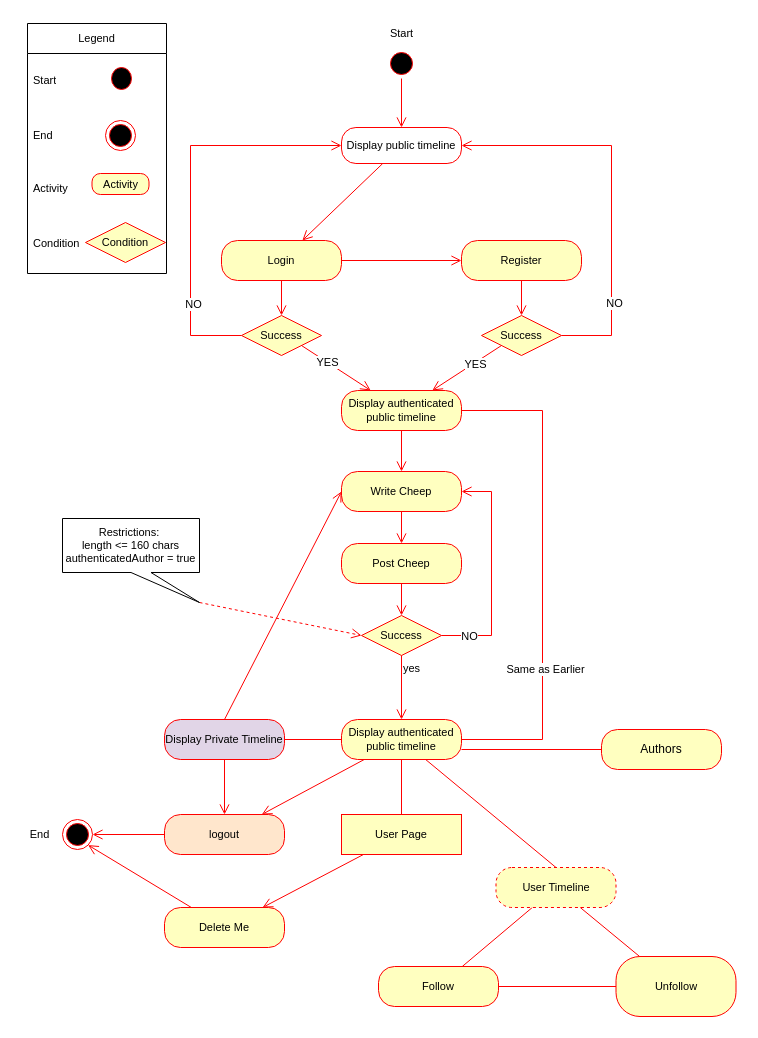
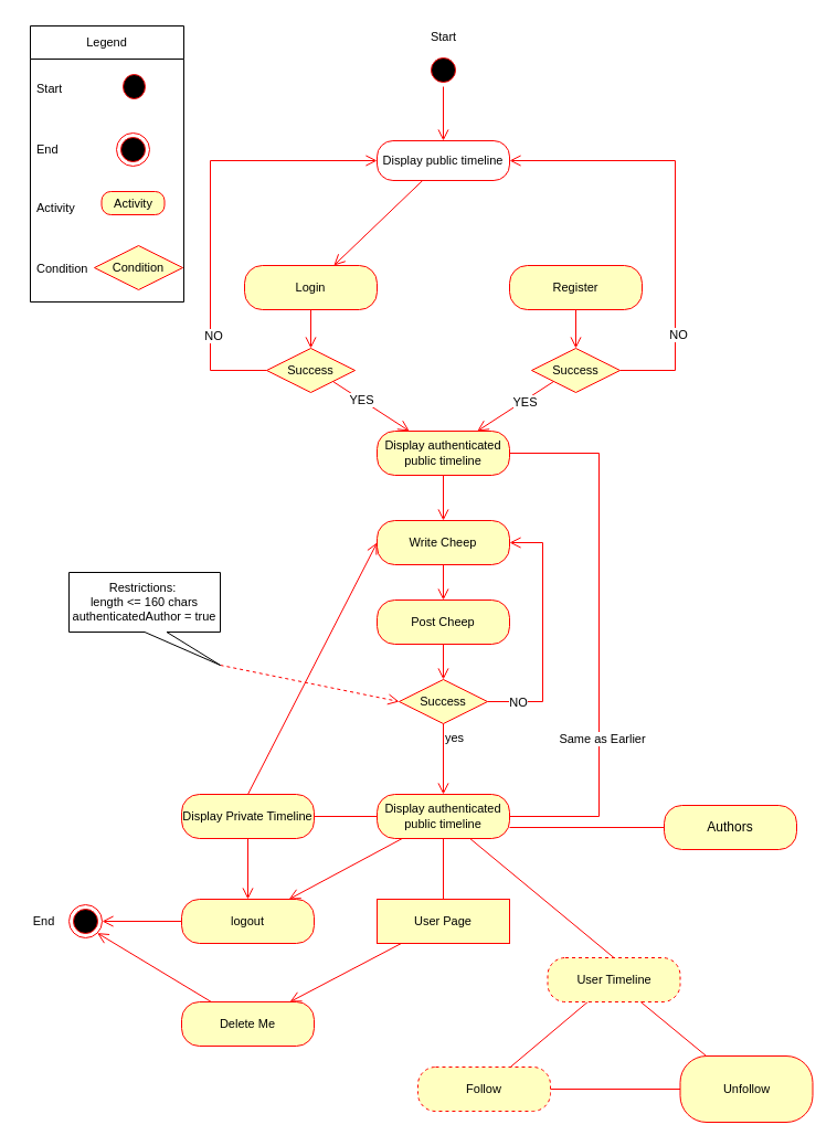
  <mxCell id="0" />
  <mxCell id="1" parent="0" />
  <mxCell id="2" value="" style="ellipse;html=1;shape=startState;fillColor=#000000;strokeColor=#ff0000;fontFamily=Helvetica;fontSize=11;fontColor=default;" parent="1" vertex="1"><mxGeometry x="386" y="48" width="30" height="30" as="geometry" /></mxCell>
  <mxCell id="3" value="" style="edgeStyle=orthogonalEdgeStyle;html=1;verticalAlign=bottom;endArrow=open;endSize=8;strokeColor=#ff0000;rounded=0;labelBackgroundColor=default;align=center;fontFamily=Helvetica;fontSize=11;fontColor=default;shape=connector;" parent="1" source="2" target="5" edge="1"><mxGeometry relative="1" as="geometry"><mxPoint x="401" y="114" as="targetPoint" /></mxGeometry></mxCell>
  <mxCell id="4" style="shape=connector;rounded=0;orthogonalLoop=1;jettySize=auto;html=1;labelBackgroundColor=default;strokeColor=#ff0000;align=center;verticalAlign=bottom;fontFamily=Helvetica;fontSize=11;fontColor=default;endArrow=open;endSize=8;" parent="1" source="5" target="8" edge="1"><mxGeometry relative="1" as="geometry" /></mxCell>
  <mxCell id="5" value="Display public timeline" style="rounded=1;whiteSpace=wrap;html=1;arcSize=40;fontColor=#000000;fillColor=#ffffff;strokeColor=#ff0000;fontFamily=Helvetica;fontSize=11;" parent="1" vertex="1"><mxGeometry x="341" y="127" width="120" height="36" as="geometry" /></mxCell>
  <mxCell id="6" style="edgeStyle=none;shape=connector;rounded=0;orthogonalLoop=1;jettySize=auto;html=1;entryX=0.5;entryY=0;entryDx=0;entryDy=0;labelBackgroundColor=default;strokeColor=#ff0000;align=center;verticalAlign=bottom;fontFamily=Helvetica;fontSize=11;fontColor=default;endArrow=open;endSize=8;" parent="1" source="8" target="21" edge="1"><mxGeometry relative="1" as="geometry" /></mxCell>
- <mxCell id="7" style="edgeStyle=orthogonalEdgeStyle;rounded=0;orthogonalLoop=1;jettySize=auto;html=1;endArrow=open;verticalAlign=bottom;strokeColor=#ff0000;endSize=8;" edge="1" parent="1" source="8" target="10"><mxGeometry relative="1" as="geometry" /></mxCell>
  <mxCell id="8" value="Login" style="rounded=1;whiteSpace=wrap;html=1;arcSize=40;fontColor=#000000;fillColor=#ffffc0;strokeColor=#ff0000;fontFamily=Helvetica;fontSize=11;" parent="1" vertex="1"><mxGeometry x="221" y="240" width="120" height="40" as="geometry" /></mxCell>
  <mxCell id="9" style="edgeStyle=none;shape=connector;rounded=0;orthogonalLoop=1;jettySize=auto;html=1;labelBackgroundColor=default;strokeColor=#ff0000;align=center;verticalAlign=bottom;fontFamily=Helvetica;fontSize=11;fontColor=default;endArrow=open;endSize=8;" parent="1" source="10" target="16" edge="1"><mxGeometry relative="1" as="geometry" /></mxCell>
  <mxCell id="10" value="Register" style="rounded=1;whiteSpace=wrap;html=1;arcSize=40;fontColor=#000000;fillColor=#ffffc0;strokeColor=#ff0000;fontFamily=Helvetica;fontSize=11;" parent="1" vertex="1"><mxGeometry x="461" y="240" width="120" height="40" as="geometry" /></mxCell>
  <mxCell id="11" value="Start" style="text;html=1;align=center;verticalAlign=middle;resizable=0;points=[];autosize=1;strokeColor=none;fillColor=none;fontSize=11;fontFamily=Helvetica;fontColor=default;" parent="1" vertex="1"><mxGeometry x="380.5" y="20" width="41" height="25" as="geometry" /></mxCell>
  <mxCell id="12" style="edgeStyle=orthogonalEdgeStyle;shape=connector;rounded=0;orthogonalLoop=1;jettySize=auto;html=1;exitX=1;exitY=0.5;exitDx=0;exitDy=0;labelBackgroundColor=default;strokeColor=#ff0000;align=center;verticalAlign=bottom;fontFamily=Helvetica;fontSize=11;fontColor=default;endArrow=open;endSize=8;" parent="1" source="16" target="5" edge="1"><mxGeometry relative="1" as="geometry"><Array as="points"><mxPoint x="611" y="335" /><mxPoint x="611" y="145" /></Array></mxGeometry></mxCell>
  <mxCell id="13" value="NO" style="edgeLabel;html=1;align=center;verticalAlign=middle;resizable=0;points=[];fontSize=11;fontFamily=Helvetica;fontColor=default;" parent="12" vertex="1" connectable="0"><mxGeometry x="-0.572" y="-2" relative="1" as="geometry"><mxPoint as="offset" /></mxGeometry></mxCell>
  <mxCell id="14" style="edgeStyle=none;shape=connector;rounded=0;orthogonalLoop=1;jettySize=auto;html=1;exitX=0;exitY=1;exitDx=0;exitDy=0;labelBackgroundColor=default;strokeColor=#ff0000;align=center;verticalAlign=bottom;fontFamily=Helvetica;fontSize=11;fontColor=default;endArrow=open;endSize=8;" parent="1" source="16" target="22" edge="1"><mxGeometry relative="1" as="geometry" /></mxCell>
  <mxCell id="15" value="YES" style="edgeLabel;html=1;align=center;verticalAlign=middle;resizable=0;points=[];fontSize=11;fontFamily=Helvetica;fontColor=default;" parent="14" vertex="1" connectable="0"><mxGeometry x="-0.228" y="1" relative="1" as="geometry"><mxPoint as="offset" /></mxGeometry></mxCell>
  <mxCell id="16" value="Success" style="rhombus;whiteSpace=wrap;html=1;fontColor=#000000;fillColor=#ffffc0;strokeColor=#ff0000;fontFamily=Helvetica;fontSize=11;" parent="1" vertex="1"><mxGeometry x="481" y="315" width="80" height="40" as="geometry" /></mxCell>
  <mxCell id="17" style="edgeStyle=orthogonalEdgeStyle;shape=connector;rounded=0;orthogonalLoop=1;jettySize=auto;html=1;labelBackgroundColor=default;strokeColor=#ff0000;align=center;verticalAlign=bottom;fontFamily=Helvetica;fontSize=11;fontColor=default;endArrow=open;endSize=8;" parent="1" source="21" target="5" edge="1"><mxGeometry relative="1" as="geometry"><Array as="points"><mxPoint x="190" y="335" /><mxPoint x="190" y="145" /></Array></mxGeometry></mxCell>
  <mxCell id="18" value="NO" style="edgeLabel;html=1;align=center;verticalAlign=middle;resizable=0;points=[];fontSize=11;fontFamily=Helvetica;fontColor=default;" parent="17" vertex="1" connectable="0"><mxGeometry x="-0.575" y="-2" relative="1" as="geometry"><mxPoint as="offset" /></mxGeometry></mxCell>
  <mxCell id="19" style="edgeStyle=none;shape=connector;rounded=0;orthogonalLoop=1;jettySize=auto;html=1;exitX=1;exitY=1;exitDx=0;exitDy=0;labelBackgroundColor=default;strokeColor=#ff0000;align=center;verticalAlign=bottom;fontFamily=Helvetica;fontSize=11;fontColor=default;endArrow=open;endSize=8;" parent="1" source="21" target="22" edge="1"><mxGeometry relative="1" as="geometry" /></mxCell>
  <mxCell id="20" value="YES" style="edgeLabel;html=1;align=center;verticalAlign=middle;resizable=0;points=[];fontSize=11;fontFamily=Helvetica;fontColor=default;" parent="19" vertex="1" connectable="0"><mxGeometry x="-0.265" relative="1" as="geometry"><mxPoint as="offset" /></mxGeometry></mxCell>
  <mxCell id="21" value="Success" style="rhombus;whiteSpace=wrap;html=1;fontColor=#000000;fillColor=#ffffc0;strokeColor=#ff0000;fontFamily=Helvetica;fontSize=11;" parent="1" vertex="1"><mxGeometry x="241" y="315" width="80" height="40" as="geometry" /></mxCell>
  <mxCell id="22" value="Display authenticated public timeline" style="rounded=1;whiteSpace=wrap;html=1;arcSize=40;fontColor=#000000;fillColor=#ffffc0;strokeColor=#ff0000;fontFamily=Helvetica;fontSize=11;" parent="1" vertex="1"><mxGeometry x="341" y="390" width="120" height="40" as="geometry" /></mxCell>
  <mxCell id="23" value="" style="edgeStyle=orthogonalEdgeStyle;html=1;verticalAlign=bottom;endArrow=open;endSize=8;strokeColor=#ff0000;rounded=0;labelBackgroundColor=default;align=center;fontFamily=Helvetica;fontSize=11;fontColor=default;shape=connector;" parent="1" source="22" target="24" edge="1"><mxGeometry relative="1" as="geometry"><mxPoint x="401" y="490" as="targetPoint" /></mxGeometry></mxCell>
  <mxCell id="24" value="Write Cheep" style="rounded=1;whiteSpace=wrap;html=1;arcSize=40;fontColor=#000000;fillColor=#ffffc0;strokeColor=#ff0000;fontFamily=Helvetica;fontSize=11;" parent="1" vertex="1"><mxGeometry x="341" y="471" width="120" height="40" as="geometry" /></mxCell>
  <mxCell id="25" value="" style="edgeStyle=orthogonalEdgeStyle;html=1;verticalAlign=bottom;endArrow=open;endSize=8;strokeColor=#ff0000;rounded=0;labelBackgroundColor=default;align=center;fontFamily=Helvetica;fontSize=11;fontColor=default;shape=connector;" parent="1" source="24" target="26" edge="1"><mxGeometry relative="1" as="geometry"><mxPoint x="401" y="607" as="targetPoint" /></mxGeometry></mxCell>
  <mxCell id="26" value="Post Cheep" style="rounded=1;whiteSpace=wrap;html=1;arcSize=40;fontColor=#000000;fillColor=#ffffc0;strokeColor=#ff0000;fontFamily=Helvetica;fontSize=11;" parent="1" vertex="1"><mxGeometry x="341" y="543" width="120" height="40" as="geometry" /></mxCell>
  <mxCell id="27" value="" style="edgeStyle=orthogonalEdgeStyle;html=1;verticalAlign=bottom;endArrow=open;endSize=8;strokeColor=#ff0000;rounded=0;labelBackgroundColor=default;align=center;fontFamily=Helvetica;fontSize=11;fontColor=default;shape=connector;" parent="1" source="26" target="28" edge="1"><mxGeometry relative="1" as="geometry"><mxPoint x="401" y="756" as="targetPoint" /></mxGeometry></mxCell>
  <mxCell id="28" value="Success" style="rhombus;whiteSpace=wrap;html=1;fontColor=#000000;fillColor=#ffffc0;strokeColor=#ff0000;fontFamily=Helvetica;fontSize=11;" parent="1" vertex="1"><mxGeometry x="361" y="615" width="80" height="40" as="geometry" /></mxCell>
  <mxCell id="29" value="" style="edgeStyle=orthogonalEdgeStyle;html=1;align=left;verticalAlign=bottom;endArrow=open;endSize=8;strokeColor=#ff0000;rounded=0;labelBackgroundColor=default;fontFamily=Helvetica;fontSize=11;fontColor=default;shape=connector;entryX=1;entryY=0.5;entryDx=0;entryDy=0;" parent="1" source="28" target="24" edge="1"><mxGeometry x="-0.552" y="-99" relative="1" as="geometry"><mxPoint x="541" y="783" as="targetPoint" /><Array as="points"><mxPoint x="491" y="635" /><mxPoint x="491" y="491" /></Array><mxPoint x="-1" y="15" as="offset" /></mxGeometry></mxCell>
  <mxCell id="30" value="NO" style="edgeLabel;html=1;align=center;verticalAlign=middle;resizable=0;points=[];fontSize=11;fontFamily=Helvetica;fontColor=default;" parent="29" vertex="1" connectable="0"><mxGeometry x="-0.741" y="-5" relative="1" as="geometry"><mxPoint x="-2" y="-5" as="offset" /></mxGeometry></mxCell>
  <mxCell id="31" value="yes" style="edgeStyle=orthogonalEdgeStyle;html=1;align=left;verticalAlign=top;endArrow=open;endSize=8;strokeColor=#ff0000;rounded=0;labelBackgroundColor=default;fontFamily=Helvetica;fontSize=11;fontColor=default;shape=connector;" parent="1" source="28" target="41" edge="1"><mxGeometry x="-1" relative="1" as="geometry"><mxPoint x="401" y="863" as="targetPoint" /></mxGeometry></mxCell>
  <mxCell id="32" style="edgeStyle=none;shape=connector;rounded=0;orthogonalLoop=1;jettySize=auto;html=1;labelBackgroundColor=default;strokeColor=#ff0000;align=center;verticalAlign=bottom;fontFamily=Helvetica;fontSize=11;fontColor=default;endArrow=open;endSize=8;exitX=0;exitY=0;exitDx=137;exitDy=84.0;exitPerimeter=0;entryX=0;entryY=0.5;entryDx=0;entryDy=0;dashed=1;" parent="1" source="33" target="28" edge="1"><mxGeometry relative="1" as="geometry" /></mxCell>
  <mxCell id="33" value="Restrictions:&amp;nbsp;&lt;br&gt;length &amp;lt;= 160 chars&lt;br&gt;authenticatedAuthor = true" style="shape=callout;whiteSpace=wrap;html=1;perimeter=calloutPerimeter;fontFamily=Helvetica;fontSize=11;fontColor=default;position2=1;" parent="1" vertex="1"><mxGeometry x="62" y="518" width="137" height="84" as="geometry" /></mxCell>
  <mxCell id="34" style="edgeStyle=orthogonalEdgeStyle;shape=connector;rounded=0;orthogonalLoop=1;jettySize=auto;html=1;labelBackgroundColor=default;strokeColor=#ff0000;align=center;verticalAlign=bottom;fontFamily=Helvetica;fontSize=11;fontColor=default;endArrow=none;endSize=8;endFill=0;" parent="1" source="41" target="22" edge="1"><mxGeometry relative="1" as="geometry"><mxPoint x="645" y="400" as="targetPoint" /><Array as="points"><mxPoint x="542" y="739" /><mxPoint x="542" y="410" /></Array></mxGeometry></mxCell>
  <mxCell id="35" value="Same as Earlier" style="edgeLabel;html=1;align=center;verticalAlign=middle;resizable=0;points=[];fontSize=11;fontFamily=Helvetica;fontColor=default;" parent="34" vertex="1" connectable="0"><mxGeometry x="-0.381" y="-2" relative="1" as="geometry"><mxPoint as="offset" /></mxGeometry></mxCell>
  <mxCell id="36" style="edgeStyle=none;shape=connector;rounded=0;orthogonalLoop=1;jettySize=auto;html=1;labelBackgroundColor=default;strokeColor=#ff0000;align=center;verticalAlign=bottom;fontFamily=Helvetica;fontSize=11;fontColor=default;endArrow=open;endSize=8;" parent="1" source="41" target="43" edge="1"><mxGeometry relative="1" as="geometry" /></mxCell>
  <mxCell id="37" style="edgeStyle=none;shape=connector;rounded=0;orthogonalLoop=1;jettySize=auto;html=1;labelBackgroundColor=default;strokeColor=#ff0000;align=center;verticalAlign=bottom;fontFamily=Helvetica;fontSize=11;fontColor=default;endArrow=none;endSize=8;endFill=0;" parent="1" source="41" target="48" edge="1"><mxGeometry relative="1" as="geometry" /></mxCell>
  <mxCell id="38" style="edgeStyle=none;shape=connector;rounded=0;orthogonalLoop=1;jettySize=auto;html=1;entryX=0.5;entryY=0;entryDx=0;entryDy=0;labelBackgroundColor=default;strokeColor=#ff0000;align=center;verticalAlign=bottom;fontFamily=Helvetica;fontSize=11;fontColor=default;endArrow=none;endSize=8;endFill=0;" parent="1" source="41" target="50" edge="1"><mxGeometry relative="1" as="geometry" /></mxCell>
  <mxCell id="39" style="edgeStyle=none;shape=connector;rounded=0;orthogonalLoop=1;jettySize=auto;html=1;entryX=0.5;entryY=0;entryDx=0;entryDy=0;labelBackgroundColor=default;strokeColor=#ff0000;align=center;verticalAlign=bottom;fontFamily=Helvetica;fontSize=11;fontColor=default;endArrow=none;endSize=8;endFill=0;" parent="1" source="41" target="52" edge="1"><mxGeometry relative="1" as="geometry" /></mxCell>
  <mxCell id="40" style="rounded=0;orthogonalLoop=1;jettySize=auto;html=1;exitX=1;exitY=0.75;exitDx=0;exitDy=0;endArrow=none;verticalAlign=bottom;strokeColor=#ff0000;endSize=8;endFill=0;" edge="1" parent="1" source="41" target="59"><mxGeometry relative="1" as="geometry" /></mxCell>
  <mxCell id="41" value="Display authenticated public timeline" style="rounded=1;whiteSpace=wrap;html=1;arcSize=40;fontColor=#000000;fillColor=#ffffc0;strokeColor=#ff0000;fontFamily=Helvetica;fontSize=11;" parent="1" vertex="1"><mxGeometry x="341" y="719" width="120" height="40" as="geometry" /></mxCell>
  <mxCell id="42" style="edgeStyle=none;shape=connector;rounded=0;orthogonalLoop=1;jettySize=auto;html=1;labelBackgroundColor=default;strokeColor=#ff0000;align=center;verticalAlign=bottom;fontFamily=Helvetica;fontSize=11;fontColor=default;endArrow=open;endSize=8;" parent="1" source="43" target="44" edge="1"><mxGeometry relative="1" as="geometry" /></mxCell>
- <mxCell id="43" value="logout" style="rounded=1;whiteSpace=wrap;html=1;arcSize=40;fontColor=#000000;fillColor=#ffe6cc;strokeColor=#ff0000;fontFamily=Helvetica;fontSize=11;" parent="1" vertex="1"><mxGeometry x="164" y="814" width="120" height="40" as="geometry" /></mxCell>
+ <mxCell id="43" value="logout" style="rounded=1;whiteSpace=wrap;html=1;arcSize=40;fontColor=#000000;fillColor=#ffffc0;strokeColor=#ff0000;fontFamily=Helvetica;fontSize=11;" parent="1" vertex="1"><mxGeometry x="164" y="814" width="120" height="40" as="geometry" /></mxCell>
  <mxCell id="44" value="" style="ellipse;html=1;shape=endState;fillColor=#000000;strokeColor=#ff0000;fontFamily=Helvetica;fontSize=11;fontColor=default;" parent="1" vertex="1"><mxGeometry x="62" y="819" width="30" height="30" as="geometry" /></mxCell>
  <mxCell id="45" value="End" style="text;html=1;align=center;verticalAlign=middle;resizable=0;points=[];autosize=1;strokeColor=none;fillColor=none;fontSize=11;fontFamily=Helvetica;fontColor=default;" parent="1" vertex="1"><mxGeometry x="20" y="821.5" width="38" height="25" as="geometry" /></mxCell>
  <mxCell id="46" style="edgeStyle=none;shape=connector;rounded=0;orthogonalLoop=1;jettySize=auto;html=1;labelBackgroundColor=default;strokeColor=#ff0000;align=center;verticalAlign=bottom;fontFamily=Helvetica;fontSize=11;fontColor=default;endArrow=open;endSize=8;" parent="1" source="48" target="43" edge="1"><mxGeometry relative="1" as="geometry" /></mxCell>
  <mxCell id="47" style="edgeStyle=none;shape=connector;rounded=0;orthogonalLoop=1;jettySize=auto;html=1;exitX=0.5;exitY=0;exitDx=0;exitDy=0;entryX=0;entryY=0.5;entryDx=0;entryDy=0;labelBackgroundColor=default;strokeColor=#ff0000;align=center;verticalAlign=bottom;fontFamily=Helvetica;fontSize=11;fontColor=default;endArrow=open;endSize=8;" parent="1" source="48" target="24" edge="1"><mxGeometry relative="1" as="geometry" /></mxCell>
- <mxCell id="48" value="Display Private Timeline" style="rounded=1;whiteSpace=wrap;html=1;arcSize=40;fontColor=#000000;fillColor=#e1d5e7;strokeColor=#ff0000;fontFamily=Helvetica;fontSize=11;" parent="1" vertex="1"><mxGeometry x="164" y="719" width="120" height="40" as="geometry" /></mxCell>
+ <mxCell id="48" value="Display Private Timeline" style="rounded=1;whiteSpace=wrap;html=1;arcSize=40;fontColor=#000000;fillColor=#ffffc0;strokeColor=#ff0000;fontFamily=Helvetica;fontSize=11;" parent="1" vertex="1"><mxGeometry x="164" y="719" width="120" height="40" as="geometry" /></mxCell>
  <mxCell id="49" value="" style="edgeStyle=none;shape=connector;rounded=0;orthogonalLoop=1;jettySize=auto;html=1;labelBackgroundColor=default;strokeColor=#ff0000;align=center;verticalAlign=bottom;fontFamily=Helvetica;fontSize=11;fontColor=default;endArrow=none;endSize=8;endFill=0;" parent="1" source="50" target="56" edge="1"><mxGeometry relative="1" as="geometry" /></mxCell>
  <mxCell id="50" value="User Timeline" style="rounded=1;whiteSpace=wrap;html=1;arcSize=40;fontColor=#000000;fillColor=#ffffc0;strokeColor=#ff0000;fontFamily=Helvetica;fontSize=11;dashed=1;" parent="1" vertex="1"><mxGeometry x="495.5" y="867" width="120" height="40" as="geometry" /></mxCell>
  <mxCell id="51" style="edgeStyle=none;shape=connector;rounded=0;orthogonalLoop=1;jettySize=auto;html=1;labelBackgroundColor=default;strokeColor=#ff0000;align=center;verticalAlign=bottom;fontFamily=Helvetica;fontSize=11;fontColor=default;endArrow=open;endSize=8;" parent="1" source="52" target="54" edge="1"><mxGeometry relative="1" as="geometry" /></mxCell>
  <mxCell id="52" value="User Page" style="whiteSpace=wrap;html=1;arcSize=40;fontColor=#000000;fillColor=#ffffc0;strokeColor=#ff0000;fontFamily=Helvetica;fontSize=11;rounded=0;" parent="1" vertex="1"><mxGeometry x="341" y="814" width="120" height="40" as="geometry" /></mxCell>
  <mxCell id="53" style="edgeStyle=none;shape=connector;rounded=0;orthogonalLoop=1;jettySize=auto;html=1;entryX=1;entryY=1;entryDx=0;entryDy=0;labelBackgroundColor=default;strokeColor=#ff0000;align=center;verticalAlign=bottom;fontFamily=Helvetica;fontSize=11;fontColor=default;endArrow=open;endSize=8;" parent="1" source="54" target="44" edge="1"><mxGeometry relative="1" as="geometry" /></mxCell>
  <mxCell id="54" value="Delete Me" style="rounded=1;whiteSpace=wrap;html=1;arcSize=40;fontColor=#000000;fillColor=#ffffc0;strokeColor=#ff0000;fontFamily=Helvetica;fontSize=11;" parent="1" vertex="1"><mxGeometry x="164" y="907" width="120" height="40" as="geometry" /></mxCell>
  <mxCell id="55" value="" style="edgeStyle=none;shape=connector;rounded=0;orthogonalLoop=1;jettySize=auto;html=1;labelBackgroundColor=default;strokeColor=#ff0000;align=center;verticalAlign=bottom;fontFamily=Helvetica;fontSize=11;fontColor=default;endArrow=none;endSize=8;endFill=0;" parent="1" source="56" target="58" edge="1"><mxGeometry relative="1" as="geometry" /></mxCell>
- <mxCell id="56" value="Follow" style="rounded=1;whiteSpace=wrap;html=1;arcSize=40;fontColor=#000000;fillColor=#ffffc0;strokeColor=#ff0000;fontFamily=Helvetica;fontSize=11;" parent="1" vertex="1"><mxGeometry x="378" y="966" width="120" height="40" as="geometry" /></mxCell>
+ <mxCell id="56" value="Follow" style="rounded=1;whiteSpace=wrap;html=1;arcSize=40;fontColor=#000000;fillColor=#ffffc0;strokeColor=#ff0000;fontFamily=Helvetica;fontSize=11;dashed=1;" parent="1" vertex="1"><mxGeometry x="378" y="966" width="120" height="40" as="geometry" /></mxCell>
  <mxCell id="57" style="edgeStyle=none;shape=connector;rounded=0;orthogonalLoop=1;jettySize=auto;html=1;labelBackgroundColor=default;strokeColor=#ff0000;align=center;verticalAlign=bottom;fontFamily=Helvetica;fontSize=11;fontColor=default;endArrow=none;endSize=8;endFill=0;" parent="1" source="58" target="50" edge="1"><mxGeometry relative="1" as="geometry" /></mxCell>
  <mxCell id="58" value="Unfollow" style="whiteSpace=wrap;html=1;fontSize=11;fillColor=#ffffc0;strokeColor=#ff0000;fontColor=#000000;rounded=1;arcSize=40;" parent="1" vertex="1"><mxGeometry x="615.5" y="956" width="120" height="60" as="geometry" /></mxCell>
  <mxCell id="59" value="Authors" style="rounded=1;whiteSpace=wrap;html=1;arcSize=40;fontColor=#000000;fillColor=#ffffc0;strokeColor=#ff0000;" vertex="1" parent="1"><mxGeometry x="601" y="729" width="120" height="40" as="geometry" /></mxCell>
  <mxCell id="60" value="Legend" style="swimlane;fontStyle=0;childLayout=stackLayout;horizontal=1;startSize=30;horizontalStack=0;resizeParent=1;resizeParentMax=0;resizeLast=0;collapsible=1;marginBottom=0;whiteSpace=wrap;html=1;fontFamily=Helvetica;fontSize=11;fontColor=default;movable=1;resizable=1;rotatable=1;deletable=1;editable=1;locked=0;connectable=1;" vertex="1" parent="1"><mxGeometry x="27" y="23" width="139" height="250" as="geometry" /></mxCell>
  <mxCell id="61" value="Start" style="text;strokeColor=none;fillColor=none;align=left;verticalAlign=middle;spacingLeft=4;spacingRight=4;overflow=hidden;points=[[0,0.5],[1,0.5]];portConstraint=eastwest;rotatable=1;whiteSpace=wrap;html=1;fontSize=11;fontFamily=Helvetica;fontColor=default;movable=1;resizable=1;deletable=1;editable=1;locked=0;connectable=1;" vertex="1" parent="60"><mxGeometry y="30" width="139" height="54" as="geometry" /></mxCell>
  <mxCell id="62" value="End" style="text;strokeColor=none;fillColor=none;align=left;verticalAlign=middle;spacingLeft=4;spacingRight=4;overflow=hidden;points=[[0,0.5],[1,0.5]];portConstraint=eastwest;rotatable=1;whiteSpace=wrap;html=1;fontSize=11;fontFamily=Helvetica;fontColor=default;movable=1;resizable=1;deletable=1;editable=1;locked=0;connectable=1;" vertex="1" parent="60"><mxGeometry y="84" width="139" height="56" as="geometry" /></mxCell>
  <mxCell id="63" value="Activity" style="text;strokeColor=none;fillColor=none;align=left;verticalAlign=middle;spacingLeft=4;spacingRight=4;overflow=hidden;points=[[0,0.5],[1,0.5]];portConstraint=eastwest;rotatable=1;whiteSpace=wrap;html=1;fontSize=11;fontFamily=Helvetica;fontColor=default;movable=1;resizable=1;deletable=1;editable=1;locked=0;connectable=1;" vertex="1" parent="60"><mxGeometry y="140" width="139" height="50" as="geometry" /></mxCell>
  <mxCell id="64" value="Condition" style="text;strokeColor=none;fillColor=none;align=left;verticalAlign=middle;spacingLeft=4;spacingRight=4;overflow=hidden;points=[[0,0.5],[1,0.5]];portConstraint=eastwest;rotatable=1;whiteSpace=wrap;html=1;fontSize=11;fontFamily=Helvetica;fontColor=default;movable=1;resizable=1;deletable=1;editable=1;locked=0;connectable=1;" vertex="1" parent="60"><mxGeometry y="190" width="139" height="60" as="geometry" /></mxCell>
  <mxCell id="65" value="" style="ellipse;html=1;shape=startState;fillColor=#000000;strokeColor=#ff0000;fontFamily=Helvetica;fontSize=11;fontColor=default;movable=1;resizable=1;rotatable=1;deletable=1;editable=1;locked=0;connectable=1;" vertex="1" parent="1"><mxGeometry x="107" y="63" width="28" height="30" as="geometry" /></mxCell>
  <mxCell id="66" value="" style="ellipse;html=1;shape=endState;fillColor=#000000;strokeColor=#ff0000;fontFamily=Helvetica;fontSize=11;fontColor=default;movable=1;resizable=1;rotatable=1;deletable=1;editable=1;locked=0;connectable=1;" vertex="1" parent="1"><mxGeometry x="105" y="120" width="30" height="30" as="geometry" /></mxCell>
  <mxCell id="67" value="Activity" style="rounded=1;whiteSpace=wrap;html=1;arcSize=40;fontColor=#000000;fillColor=#ffffc0;strokeColor=#ff0000;fontFamily=Helvetica;fontSize=11;movable=1;resizable=1;rotatable=1;deletable=1;editable=1;locked=0;connectable=1;" vertex="1" parent="1"><mxGeometry x="91.5" y="173" width="57" height="21" as="geometry" /></mxCell>
  <mxCell id="68" value="Condition" style="rhombus;whiteSpace=wrap;html=1;fontColor=#000000;fillColor=#ffffc0;strokeColor=#ff0000;fontFamily=Helvetica;fontSize=11;movable=1;resizable=1;rotatable=1;deletable=1;editable=1;locked=0;connectable=1;" vertex="1" parent="1"><mxGeometry x="85" y="222" width="80" height="40" as="geometry" /></mxCell>
